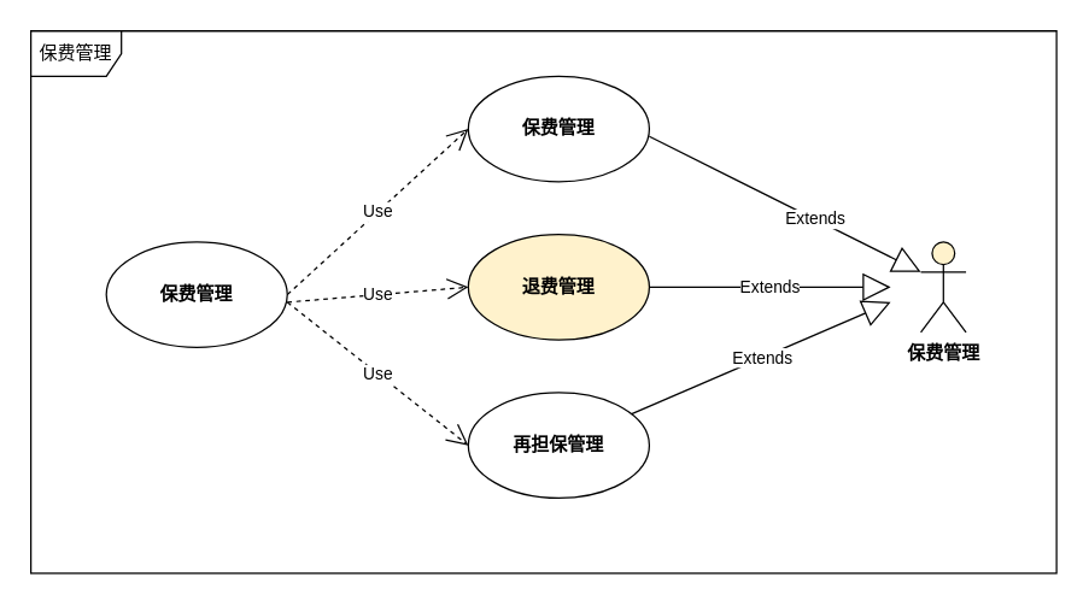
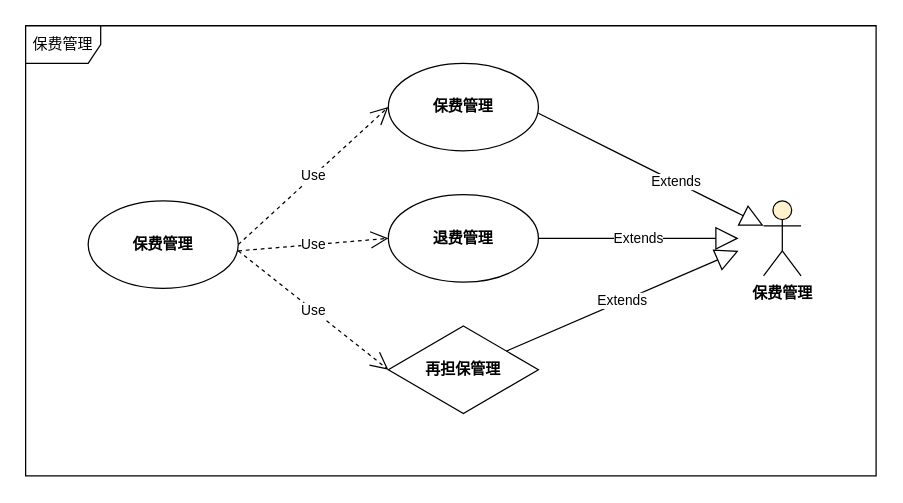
  <mxCell id="0" />
  <mxCell id="1" parent="0" />
  <mxCell id="2" value="保费管理" style="shape=umlFrame;whiteSpace=wrap;html=1;" vertex="1" parent="1"><mxGeometry x="20" y="20" width="680" height="360" as="geometry" /></mxCell>
  <mxCell id="3" value="&lt;b&gt;保费管理&lt;/b&gt;" style="ellipse;whiteSpace=wrap;html=1;" vertex="1" parent="1"><mxGeometry x="70" y="160" width="120" height="70" as="geometry" /></mxCell>
- <mxCell id="4" value="&lt;b&gt;再担保管理&lt;/b&gt;" style="ellipse;whiteSpace=wrap;html=1;" vertex="1" parent="1"><mxGeometry x="310" y="260" width="120" height="70" as="geometry" /></mxCell>
- <mxCell id="5" value="&lt;b&gt;退费管理&lt;/b&gt;" style="ellipse;whiteSpace=wrap;html=1;fillColor=#fff2cc;" vertex="1" parent="1"><mxGeometry x="310" y="155" width="120" height="70" as="geometry" /></mxCell>
+ <mxCell id="4" value="&lt;b&gt;再担保管理&lt;/b&gt;" style="rhombus;whiteSpace=wrap;html=1;" vertex="1" parent="1"><mxGeometry x="310" y="260" width="120" height="70" as="geometry" /></mxCell>
+ <mxCell id="5" value="&lt;b&gt;退费管理&lt;/b&gt;" style="ellipse;whiteSpace=wrap;html=1;" vertex="1" parent="1"><mxGeometry x="310" y="155" width="120" height="70" as="geometry" /></mxCell>
  <mxCell id="6" value="&lt;b&gt;保费管理&lt;/b&gt;" style="ellipse;whiteSpace=wrap;html=1;" vertex="1" parent="1"><mxGeometry x="310" y="50" width="120" height="70" as="geometry" /></mxCell>
  <mxCell id="7" value="&lt;b&gt;保费管理&lt;/b&gt;" style="shape=umlActor;verticalLabelPosition=bottom;verticalAlign=top;html=1;fillColor=#FFF2CC;" vertex="1" parent="1"><mxGeometry x="610" y="160" width="30" height="60" as="geometry" /></mxCell>
  <mxCell id="8" value="Use" style="endArrow=open;endSize=12;dashed=1;html=1;rounded=0;exitX=1;exitY=0.5;exitDx=0;exitDy=0;entryX=0;entryY=0.5;entryDx=0;entryDy=0;" edge="1" parent="1" source="3" target="6"><mxGeometry width="160" relative="1" as="geometry"><mxPoint x="160" y="110" as="sourcePoint" /><mxPoint x="320" y="110" as="targetPoint" /></mxGeometry></mxCell>
  <mxCell id="9" value="Use" style="endArrow=open;endSize=12;dashed=1;html=1;rounded=0;entryX=0;entryY=0.5;entryDx=0;entryDy=0;" edge="1" parent="1" target="5"><mxGeometry width="160" relative="1" as="geometry"><mxPoint x="190" y="200" as="sourcePoint" /><mxPoint x="350" y="200" as="targetPoint" /></mxGeometry></mxCell>
  <mxCell id="10" value="Use" style="endArrow=open;endSize=12;dashed=1;html=1;rounded=0;entryX=0;entryY=0.5;entryDx=0;entryDy=0;" edge="1" parent="1" target="4"><mxGeometry width="160" relative="1" as="geometry"><mxPoint x="190" y="200" as="sourcePoint" /><mxPoint x="290" y="260" as="targetPoint" /></mxGeometry></mxCell>
  <mxCell id="11" value="Extends" style="endArrow=block;endSize=16;endFill=0;html=1;rounded=0;entryX=0;entryY=0.333;entryDx=0;entryDy=0;entryPerimeter=0;" edge="1" parent="1" target="7"><mxGeometry width="160" relative="1" as="geometry"><mxPoint x="430" y="90" as="sourcePoint" /><mxPoint x="590" y="90" as="targetPoint" /><Array as="points"><mxPoint x="490" y="120" /><mxPoint x="590" y="170" /><mxPoint x="570" y="160" /></Array></mxGeometry></mxCell>
  <mxCell id="12" value="Extends" style="endArrow=block;endSize=16;endFill=0;html=1;rounded=0;" edge="1" parent="1"><mxGeometry width="160" relative="1" as="geometry"><mxPoint x="430" y="190" as="sourcePoint" /><mxPoint x="590" y="190" as="targetPoint" /></mxGeometry></mxCell>
  <mxCell id="13" value="Extends" style="endArrow=block;endSize=16;endFill=0;html=1;rounded=0;" edge="1" parent="1" source="4"><mxGeometry width="160" relative="1" as="geometry"><mxPoint x="430" y="295" as="sourcePoint" /><mxPoint x="590" y="200" as="targetPoint" /></mxGeometry></mxCell>
